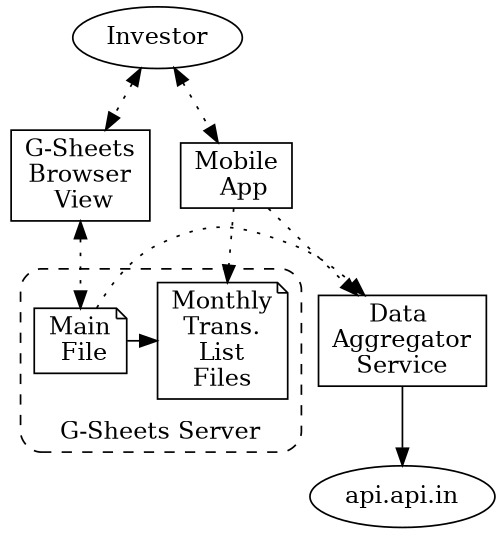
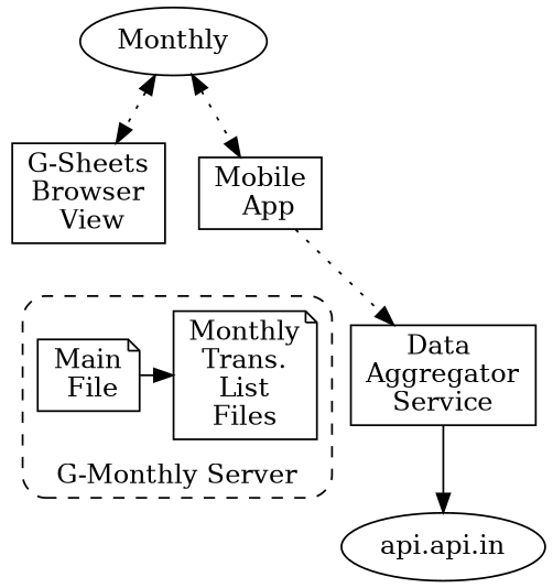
  digraph {
    node [shape=rect]
    edge [style=dotted]
    n1 [label="Main\n File" shape=note]
    n2 [label="Monthly\nTrans.\nList\nFiles" shape=note]
    n3 [label="Data \nAggregator\nService"]
    n4 [label="Mobile\n  App"]
-   n5 [label=Investor shape=oval]
+   n5 [label=Monthly shape=oval]
    n6 [label="G-Sheets\nBrowser\n View"]
    n7 [label="api.api.in" shape=oval]
    subgraph cluster_1 {
      clusterrank=global
-     label="G-Sheets Server"
+     label="G-Monthly Server"
      labelloc=b
      style="rounded,dashed"
      subgraph sub_2 {
        clusterrank=global
        label="G-Sheets Server"
        labelloc=b
        rank=same
        style="rounded,dashed"
        n1
        n2
      }
    }
    n1 -> n2 [style=solid]
-   n1 -> n3 [constraint=false]
    n3 -> n7 [style=solid]
-   n4 -> n2
    n4 -> n3
    n5 -> n4 [dir=both]
    n5 -> n6 [dir=both]
-   n6 -> n1 [dir=both]
  }
